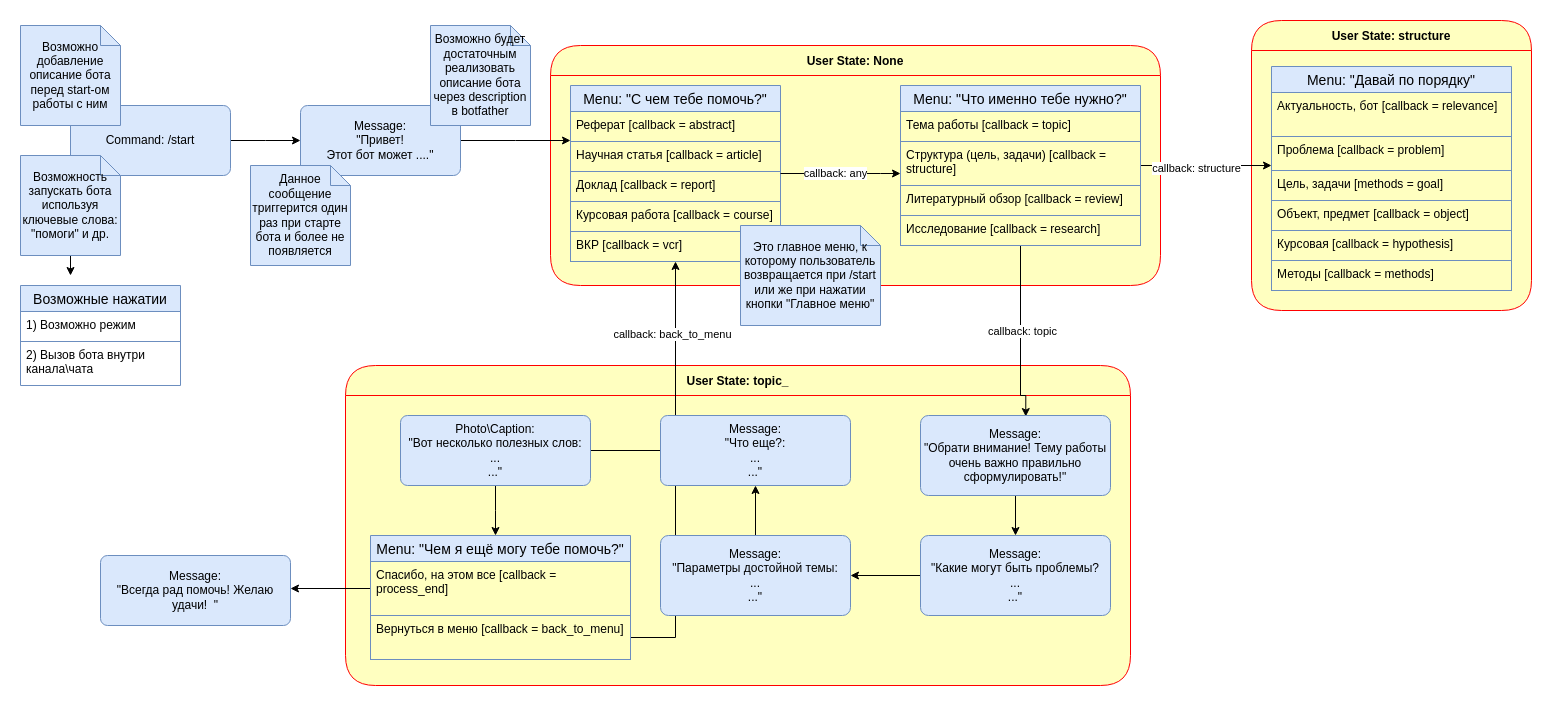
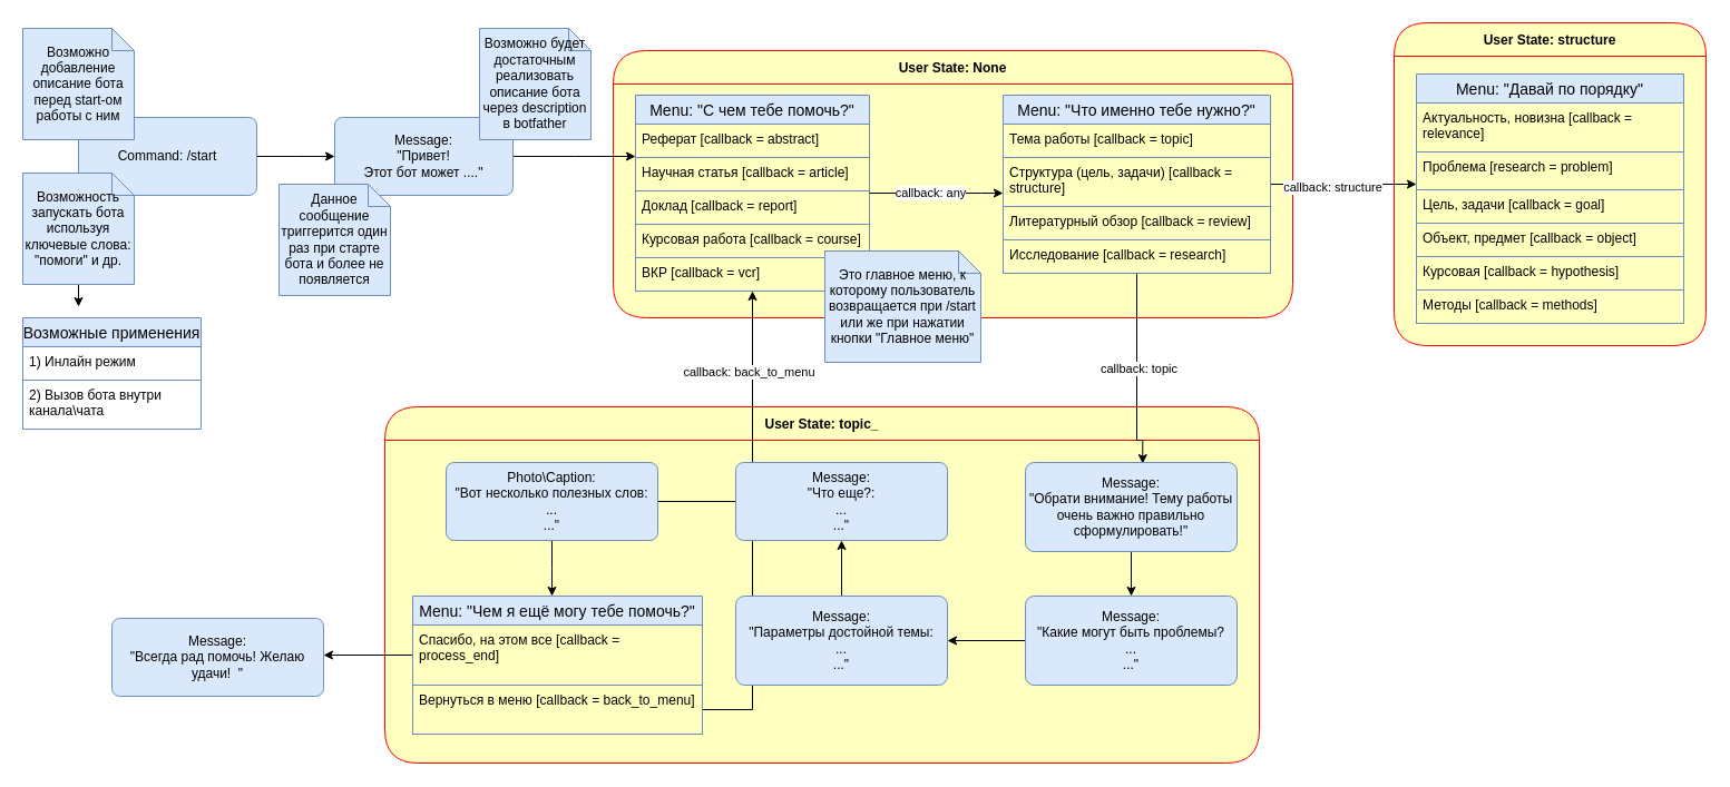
  <mxCell id="0" />
  <mxCell id="1" parent="0" />
  <mxCell id="2" value="User State: topic_" style="swimlane;fontStyle=1;align=center;verticalAlign=middle;childLayout=stackLayout;horizontal=1;startSize=30;horizontalStack=0;resizeParent=0;resizeLast=1;container=0;fontColor=#000000;collapsible=0;rounded=1;arcSize=50;strokeColor=#ff0000;fillColor=#ffffc0;swimlaneFillColor=#ffffc0;dropTarget=0;" vertex="1" parent="1"><mxGeometry x="345" y="365" width="785" height="320" as="geometry" /></mxCell>
  <mxCell id="3" value="User State: None" style="swimlane;fontStyle=1;align=center;verticalAlign=middle;childLayout=stackLayout;horizontal=1;startSize=30;horizontalStack=0;resizeParent=0;resizeLast=1;container=0;fontColor=#000000;collapsible=0;rounded=1;arcSize=50;strokeColor=#ff0000;fillColor=#ffffc0;swimlaneFillColor=#ffffc0;dropTarget=0;" vertex="1" parent="1"><mxGeometry x="550" y="45" width="610" height="240" as="geometry" /></mxCell>
  <mxCell id="4" style="edgeStyle=orthogonalEdgeStyle;rounded=0;orthogonalLoop=1;jettySize=auto;html=1;" edge="1" parent="1" source="57" target="18"><mxGeometry relative="1" as="geometry" /></mxCell>
  <mxCell id="5" value="callback: back_to_menu&lt;br&gt;" style="edgeLabel;html=1;align=center;verticalAlign=middle;resizable=0;points=[];" vertex="1" connectable="0" parent="4"><mxGeometry x="0.658" y="4" relative="1" as="geometry"><mxPoint as="offset" /></mxGeometry></mxCell>
  <mxCell id="6" style="edgeStyle=orthogonalEdgeStyle;rounded=0;orthogonalLoop=1;jettySize=auto;html=1;" edge="1" parent="1" source="7"><mxGeometry relative="1" as="geometry"><mxPoint x="300" y="140" as="targetPoint" /></mxGeometry></mxCell>
  <mxCell id="7" value="Command: /start" style="rounded=1;arcSize=10;whiteSpace=wrap;html=1;align=center;fillColor=#dae8fc;strokeColor=#6c8ebf;gradientColor=none;" parent="1" vertex="1"><mxGeometry x="70" y="105" width="160" height="70" as="geometry" /></mxCell>
  <mxCell id="8" value="Возможно добавление описание бота перед start-ом работы с ним" style="shape=note;size=20;whiteSpace=wrap;html=1;fillColor=#dae8fc;strokeColor=#6c8ebf;" parent="1" vertex="1"><mxGeometry x="20" y="25" width="100" height="100" as="geometry" /></mxCell>
  <mxCell id="9" style="edgeStyle=orthogonalEdgeStyle;rounded=0;orthogonalLoop=1;jettySize=auto;html=1;" parent="1" source="10" edge="1"><mxGeometry relative="1" as="geometry"><mxPoint x="70" y="275" as="targetPoint" /></mxGeometry></mxCell>
  <mxCell id="10" value="Возможность запускать бота используя ключевые слова:&lt;br&gt;&quot;помоги&quot; и др." style="shape=note;size=20;whiteSpace=wrap;html=1;fillColor=#dae8fc;strokeColor=#6c8ebf;" parent="1" vertex="1"><mxGeometry x="20" y="155" width="100" height="100" as="geometry" /></mxCell>
- <mxCell id="11" value="Возможные нажатии" style="swimlane;fontStyle=0;childLayout=stackLayout;horizontal=1;startSize=26;horizontalStack=0;resizeParent=1;resizeParentMax=0;resizeLast=0;collapsible=1;marginBottom=0;align=center;fontSize=14;fillColor=#dae8fc;strokeColor=#6c8ebf;" parent="1" vertex="1"><mxGeometry x="20" y="285" width="160" height="100" as="geometry" /></mxCell>
- <mxCell id="12" value="1) Возможно режим" style="text;strokeColor=#6c8ebf;fillColor=none;spacingLeft=4;spacingRight=4;overflow=hidden;rotatable=0;points=[[0,0.5],[1,0.5]];portConstraint=eastwest;fontSize=12;whiteSpace=wrap;html=1;" parent="11" vertex="1"><mxGeometry y="26" width="160" height="30" as="geometry" /></mxCell>
+ <mxCell id="11" value="Возможные применения" style="swimlane;fontStyle=0;childLayout=stackLayout;horizontal=1;startSize=26;horizontalStack=0;resizeParent=1;resizeParentMax=0;resizeLast=0;collapsible=1;marginBottom=0;align=center;fontSize=14;fillColor=#dae8fc;strokeColor=#6c8ebf;" parent="1" vertex="1"><mxGeometry x="20" y="285" width="160" height="100" as="geometry" /></mxCell>
+ <mxCell id="12" value="1) Инлайн режим" style="text;strokeColor=#6c8ebf;fillColor=none;spacingLeft=4;spacingRight=4;overflow=hidden;rotatable=0;points=[[0,0.5],[1,0.5]];portConstraint=eastwest;fontSize=12;whiteSpace=wrap;html=1;" parent="11" vertex="1"><mxGeometry y="26" width="160" height="30" as="geometry" /></mxCell>
  <mxCell id="13" value="2) Вызов бота внутри канала\чата" style="text;strokeColor=none;fillColor=none;spacingLeft=4;spacingRight=4;overflow=hidden;rotatable=0;points=[[0,0.5],[1,0.5]];portConstraint=eastwest;fontSize=12;whiteSpace=wrap;html=1;" parent="11" vertex="1"><mxGeometry y="56" width="160" height="44" as="geometry" /></mxCell>
  <mxCell id="14" style="edgeStyle=orthogonalEdgeStyle;rounded=0;orthogonalLoop=1;jettySize=auto;html=1;" edge="1" parent="1" source="15"><mxGeometry relative="1" as="geometry"><mxPoint x="570" y="140" as="targetPoint" /></mxGeometry></mxCell>
  <mxCell id="15" value="Message:&lt;br&gt;&quot;Привет!&lt;br&gt;Этот бот может ....&quot;" style="rounded=1;arcSize=10;whiteSpace=wrap;html=1;align=center;fillColor=#dae8fc;strokeColor=#6c8ebf;gradientColor=none;" vertex="1" parent="1"><mxGeometry x="300" y="105" width="160" height="70" as="geometry" /></mxCell>
  <mxCell id="16" value="Данное сообщение триггерится один раз при старте бота и более не появляется" style="shape=note;size=20;whiteSpace=wrap;html=1;fillColor=#dae8fc;strokeColor=#6c8ebf;" vertex="1" parent="1"><mxGeometry x="250" y="165" width="100" height="100" as="geometry" /></mxCell>
  <mxCell id="17" value="Возможно будет достаточным реализовать описание бота через description в botfather" style="shape=note;size=20;whiteSpace=wrap;html=1;fillColor=#dae8fc;strokeColor=#6c8ebf;" vertex="1" parent="1"><mxGeometry x="430" y="25" width="100" height="100" as="geometry" /></mxCell>
  <mxCell id="18" value="Menu: &quot;С чем тебе помочь?&quot;" style="swimlane;fontStyle=0;childLayout=stackLayout;horizontal=1;startSize=26;horizontalStack=0;resizeParent=1;resizeParentMax=0;resizeLast=0;collapsible=1;marginBottom=0;align=center;fontSize=14;fillColor=#dae8fc;strokeColor=#6c8ebf;" vertex="1" parent="1"><mxGeometry x="570" y="85" width="210" height="176" as="geometry" /></mxCell>
  <mxCell id="19" value="Реферат [callback = abstract]" style="text;strokeColor=#6c8ebf;fillColor=none;spacingLeft=4;spacingRight=4;overflow=hidden;rotatable=0;points=[[0,0.5],[1,0.5]];portConstraint=eastwest;fontSize=12;whiteSpace=wrap;html=1;" vertex="1" parent="18"><mxGeometry y="26" width="210" height="30" as="geometry" /></mxCell>
  <mxCell id="20" value="Научная статья [callback = article]" style="text;strokeColor=#6c8ebf;fillColor=none;spacingLeft=4;spacingRight=4;overflow=hidden;rotatable=0;points=[[0,0.5],[1,0.5]];portConstraint=eastwest;fontSize=12;whiteSpace=wrap;html=1;" vertex="1" parent="18"><mxGeometry y="56" width="210" height="30" as="geometry" /></mxCell>
  <mxCell id="21" value="Доклад [callback = report]" style="text;strokeColor=#6c8ebf;fillColor=none;spacingLeft=4;spacingRight=4;overflow=hidden;rotatable=0;points=[[0,0.5],[1,0.5]];portConstraint=eastwest;fontSize=12;whiteSpace=wrap;html=1;" vertex="1" parent="18"><mxGeometry y="86" width="210" height="30" as="geometry" /></mxCell>
  <mxCell id="22" value="Курсовая работа [callback = course]" style="text;strokeColor=#6c8ebf;fillColor=none;spacingLeft=4;spacingRight=4;overflow=hidden;rotatable=0;points=[[0,0.5],[1,0.5]];portConstraint=eastwest;fontSize=12;whiteSpace=wrap;html=1;" vertex="1" parent="18"><mxGeometry y="116" width="210" height="30" as="geometry" /></mxCell>
  <mxCell id="23" value="ВКР [callback = vcr]" style="text;strokeColor=#6c8ebf;fillColor=none;spacingLeft=4;spacingRight=4;overflow=hidden;rotatable=0;points=[[0,0.5],[1,0.5]];portConstraint=eastwest;fontSize=12;whiteSpace=wrap;html=1;" vertex="1" parent="18"><mxGeometry y="146" width="210" height="30" as="geometry" /></mxCell>
  <mxCell id="24" value="Это главное меню, к которому пользователь возвращается при /start или же при нажатии кнопки &quot;Главное меню&quot;" style="shape=note;size=20;whiteSpace=wrap;html=1;fillColor=#dae8fc;strokeColor=#6c8ebf;" vertex="1" parent="1"><mxGeometry x="740" y="225" width="140" height="100" as="geometry" /></mxCell>
  <mxCell id="25" value="User State: structure" style="swimlane;fontStyle=1;align=center;verticalAlign=middle;childLayout=stackLayout;horizontal=1;startSize=30;horizontalStack=0;resizeParent=0;resizeLast=1;container=0;fontColor=#000000;collapsible=0;rounded=1;arcSize=50;strokeColor=#ff0000;fillColor=#ffffc0;swimlaneFillColor=#ffffc0;dropTarget=0;" vertex="1" parent="1"><mxGeometry x="1251" y="20" width="280" height="290" as="geometry" /></mxCell>
  <mxCell id="26" style="edgeStyle=orthogonalEdgeStyle;rounded=0;orthogonalLoop=1;jettySize=auto;html=1;" edge="1" parent="1" source="30" target="35"><mxGeometry relative="1" as="geometry"><mxPoint x="1210" y="165" as="targetPoint" /><Array as="points"><mxPoint x="1210" y="165" /><mxPoint x="1210" y="165" /></Array></mxGeometry></mxCell>
  <mxCell id="27" value="callback: structure&lt;br&gt;" style="edgeLabel;html=1;align=center;verticalAlign=middle;resizable=0;points=[];" vertex="1" connectable="0" parent="26"><mxGeometry x="-0.162" y="-2" relative="1" as="geometry"><mxPoint as="offset" /></mxGeometry></mxCell>
  <mxCell id="28" style="edgeStyle=orthogonalEdgeStyle;rounded=0;orthogonalLoop=1;jettySize=auto;html=1;entryX=0.554;entryY=0.013;entryDx=0;entryDy=0;entryPerimeter=0;" edge="1" parent="1" source="30" target="45"><mxGeometry relative="1" as="geometry"><mxPoint x="1020" y="355" as="targetPoint" /><Array as="points"><mxPoint x="1020" y="395" /><mxPoint x="1025" y="395" /></Array></mxGeometry></mxCell>
  <mxCell id="29" value="callback: topic&lt;br&gt;" style="edgeLabel;html=1;align=center;verticalAlign=middle;resizable=0;points=[];" vertex="1" connectable="0" parent="28"><mxGeometry x="-0.041" y="1" relative="1" as="geometry"><mxPoint as="offset" /></mxGeometry></mxCell>
  <mxCell id="30" value="Menu: &quot;Что именно тебе нужно?&quot;" style="swimlane;fontStyle=0;childLayout=stackLayout;horizontal=1;startSize=26;horizontalStack=0;resizeParent=1;resizeParentMax=0;resizeLast=0;collapsible=1;marginBottom=0;align=center;fontSize=14;fillColor=#dae8fc;strokeColor=#6c8ebf;" vertex="1" parent="1"><mxGeometry x="900" y="85" width="240" height="160" as="geometry" /></mxCell>
  <mxCell id="31" value="Тема работы [callback = topic]" style="text;strokeColor=#6c8ebf;fillColor=none;spacingLeft=4;spacingRight=4;overflow=hidden;rotatable=0;points=[[0,0.5],[1,0.5]];portConstraint=eastwest;fontSize=12;whiteSpace=wrap;html=1;" vertex="1" parent="30"><mxGeometry y="26" width="240" height="30" as="geometry" /></mxCell>
  <mxCell id="32" value="Структура (цель, задачи) [callback = structure]" style="text;strokeColor=#6c8ebf;fillColor=none;spacingLeft=4;spacingRight=4;overflow=hidden;rotatable=0;points=[[0,0.5],[1,0.5]];portConstraint=eastwest;fontSize=12;whiteSpace=wrap;html=1;" vertex="1" parent="30"><mxGeometry y="56" width="240" height="44" as="geometry" /></mxCell>
  <mxCell id="33" value="Литературный обзор [callback = review]" style="text;strokeColor=#6c8ebf;fillColor=none;spacingLeft=4;spacingRight=4;overflow=hidden;rotatable=0;points=[[0,0.5],[1,0.5]];portConstraint=eastwest;fontSize=12;whiteSpace=wrap;html=1;" vertex="1" parent="30"><mxGeometry y="100" width="240" height="30" as="geometry" /></mxCell>
  <mxCell id="34" value="Исследование [callback = research]&amp;nbsp;" style="text;strokeColor=#6c8ebf;fillColor=none;spacingLeft=4;spacingRight=4;overflow=hidden;rotatable=0;points=[[0,0.5],[1,0.5]];portConstraint=eastwest;fontSize=12;whiteSpace=wrap;html=1;" vertex="1" parent="30"><mxGeometry y="130" width="240" height="30" as="geometry" /></mxCell>
  <mxCell id="35" value="Menu: &quot;Давай по порядку&quot;" style="swimlane;fontStyle=0;childLayout=stackLayout;horizontal=1;startSize=26;horizontalStack=0;resizeParent=1;resizeParentMax=0;resizeLast=0;collapsible=1;marginBottom=0;align=center;fontSize=14;fillColor=#dae8fc;strokeColor=#6c8ebf;" vertex="1" parent="1"><mxGeometry x="1271" y="66" width="240" height="224" as="geometry" /></mxCell>
- <mxCell id="36" value="Актуальность, бот [callback = relevance]&amp;nbsp;" style="text;strokeColor=#6c8ebf;fillColor=none;spacingLeft=4;spacingRight=4;overflow=hidden;rotatable=0;points=[[0,0.5],[1,0.5]];portConstraint=eastwest;fontSize=12;whiteSpace=wrap;html=1;" vertex="1" parent="35"><mxGeometry y="26" width="240" height="44" as="geometry" /></mxCell>
- <mxCell id="37" value="Проблема [callback = problem]" style="text;strokeColor=#6c8ebf;fillColor=none;spacingLeft=4;spacingRight=4;overflow=hidden;rotatable=0;points=[[0,0.5],[1,0.5]];portConstraint=eastwest;fontSize=12;whiteSpace=wrap;html=1;" vertex="1" parent="35"><mxGeometry y="70" width="240" height="34" as="geometry" /></mxCell>
- <mxCell id="38" value="Цель, задачи [methods = goal]" style="text;strokeColor=#6c8ebf;fillColor=none;spacingLeft=4;spacingRight=4;overflow=hidden;rotatable=0;points=[[0,0.5],[1,0.5]];portConstraint=eastwest;fontSize=12;whiteSpace=wrap;html=1;" vertex="1" parent="35"><mxGeometry y="104" width="240" height="30" as="geometry" /></mxCell>
+ <mxCell id="36" value="Актуальность, новизна [callback = relevance]&amp;nbsp;" style="text;strokeColor=#6c8ebf;fillColor=none;spacingLeft=4;spacingRight=4;overflow=hidden;rotatable=0;points=[[0,0.5],[1,0.5]];portConstraint=eastwest;fontSize=12;whiteSpace=wrap;html=1;" vertex="1" parent="35"><mxGeometry y="26" width="240" height="44" as="geometry" /></mxCell>
+ <mxCell id="37" value="Проблема [research = problem]" style="text;strokeColor=#6c8ebf;fillColor=none;spacingLeft=4;spacingRight=4;overflow=hidden;rotatable=0;points=[[0,0.5],[1,0.5]];portConstraint=eastwest;fontSize=12;whiteSpace=wrap;html=1;" vertex="1" parent="35"><mxGeometry y="70" width="240" height="34" as="geometry" /></mxCell>
+ <mxCell id="38" value="Цель, задачи [callback = goal]" style="text;strokeColor=#6c8ebf;fillColor=none;spacingLeft=4;spacingRight=4;overflow=hidden;rotatable=0;points=[[0,0.5],[1,0.5]];portConstraint=eastwest;fontSize=12;whiteSpace=wrap;html=1;" vertex="1" parent="35"><mxGeometry y="104" width="240" height="30" as="geometry" /></mxCell>
  <mxCell id="39" value="Объект, предмет [callback = object]" style="text;strokeColor=#6c8ebf;fillColor=none;spacingLeft=4;spacingRight=4;overflow=hidden;rotatable=0;points=[[0,0.5],[1,0.5]];portConstraint=eastwest;fontSize=12;whiteSpace=wrap;html=1;" vertex="1" parent="35"><mxGeometry y="134" width="240" height="30" as="geometry" /></mxCell>
  <mxCell id="40" value="Курсовая [callback =&amp;nbsp;hypothesis]" style="text;strokeColor=#6c8ebf;fillColor=none;spacingLeft=4;spacingRight=4;overflow=hidden;rotatable=0;points=[[0,0.5],[1,0.5]];portConstraint=eastwest;fontSize=12;whiteSpace=wrap;html=1;" vertex="1" parent="35"><mxGeometry y="164" width="240" height="30" as="geometry" /></mxCell>
  <mxCell id="41" value="Методы [callback = methods]" style="text;strokeColor=#6c8ebf;fillColor=none;spacingLeft=4;spacingRight=4;overflow=hidden;rotatable=0;points=[[0,0.5],[1,0.5]];portConstraint=eastwest;fontSize=12;whiteSpace=wrap;html=1;" vertex="1" parent="35"><mxGeometry y="194" width="240" height="30" as="geometry" /></mxCell>
  <mxCell id="42" style="edgeStyle=orthogonalEdgeStyle;rounded=0;orthogonalLoop=1;jettySize=auto;html=1;" edge="1" parent="1" source="18" target="30"><mxGeometry relative="1" as="geometry"><mxPoint x="900" y="173" as="targetPoint" /><Array as="points"><mxPoint x="880" y="173" /><mxPoint x="880" y="173" /></Array></mxGeometry></mxCell>
  <mxCell id="43" value="callback: any" style="edgeLabel;html=1;align=center;verticalAlign=middle;resizable=0;points=[];" vertex="1" connectable="0" parent="42"><mxGeometry x="-0.099" y="1" relative="1" as="geometry"><mxPoint as="offset" /></mxGeometry></mxCell>
  <mxCell id="44" style="edgeStyle=orthogonalEdgeStyle;rounded=0;orthogonalLoop=1;jettySize=auto;html=1;entryX=0.5;entryY=0;entryDx=0;entryDy=0;" edge="1" parent="1" source="45" target="47"><mxGeometry relative="1" as="geometry" /></mxCell>
  <mxCell id="45" value="Message:&lt;br&gt;&quot;Обрати внимание! Тему работы очень важно правильно сформулировать!&quot;" style="rounded=1;arcSize=10;whiteSpace=wrap;html=1;align=center;fillColor=#dae8fc;strokeColor=#6c8ebf;gradientColor=none;" vertex="1" parent="1"><mxGeometry x="920" y="415" width="190" height="80" as="geometry" /></mxCell>
  <mxCell id="46" style="edgeStyle=orthogonalEdgeStyle;rounded=0;orthogonalLoop=1;jettySize=auto;html=1;" edge="1" parent="1" source="47"><mxGeometry relative="1" as="geometry"><mxPoint x="850" y="575" as="targetPoint" /></mxGeometry></mxCell>
  <mxCell id="47" value="Message:&lt;br&gt;&quot;Какие могут быть проблемы?&lt;br&gt;...&lt;br&gt;...&quot;" style="rounded=1;arcSize=10;whiteSpace=wrap;html=1;align=center;fillColor=#dae8fc;strokeColor=#6c8ebf;gradientColor=none;" vertex="1" parent="1"><mxGeometry x="920" y="535" width="190" height="80" as="geometry" /></mxCell>
  <mxCell id="48" style="edgeStyle=orthogonalEdgeStyle;rounded=0;orthogonalLoop=1;jettySize=auto;html=1;entryX=0.5;entryY=1;entryDx=0;entryDy=0;" edge="1" parent="1" source="49" target="51"><mxGeometry relative="1" as="geometry" /></mxCell>
  <mxCell id="49" value="Message:&lt;br&gt;&quot;Параметры достойной темы:&lt;br&gt;...&lt;br&gt;...&quot;" style="rounded=1;arcSize=10;whiteSpace=wrap;html=1;align=center;fillColor=#dae8fc;strokeColor=#6c8ebf;gradientColor=none;" vertex="1" parent="1"><mxGeometry x="660" y="535" width="190" height="80" as="geometry" /></mxCell>
  <mxCell id="50" style="edgeStyle=orthogonalEdgeStyle;rounded=0;orthogonalLoop=1;jettySize=auto;html=1;" edge="1" parent="1" source="51"><mxGeometry relative="1" as="geometry"><mxPoint x="580" y="450" as="targetPoint" /></mxGeometry></mxCell>
  <mxCell id="51" value="Message:&lt;br&gt;&quot;Что еще?:&lt;br&gt;...&lt;br&gt;...&quot;" style="rounded=1;arcSize=10;whiteSpace=wrap;html=1;align=center;fillColor=#dae8fc;strokeColor=#6c8ebf;gradientColor=none;" vertex="1" parent="1"><mxGeometry x="660" y="415" width="190" height="70" as="geometry" /></mxCell>
  <mxCell id="52" style="edgeStyle=orthogonalEdgeStyle;rounded=0;orthogonalLoop=1;jettySize=auto;html=1;entryX=0.5;entryY=0;entryDx=0;entryDy=0;" edge="1" parent="1" source="53"><mxGeometry relative="1" as="geometry"><mxPoint x="495" y="535" as="targetPoint" /></mxGeometry></mxCell>
  <mxCell id="53" value="Photo\Caption:&lt;br&gt;&quot;Вот несколько полезных слов:&lt;br&gt;...&lt;br&gt;...&quot;" style="rounded=1;arcSize=10;whiteSpace=wrap;html=1;align=center;fillColor=#dae8fc;strokeColor=#6c8ebf;gradientColor=none;" vertex="1" parent="1"><mxGeometry x="400" y="415" width="190" height="70" as="geometry" /></mxCell>
  <mxCell id="54" value="Menu: &quot;Чем я ещё могу тебе помочь?&quot;" style="swimlane;fontStyle=0;childLayout=stackLayout;horizontal=1;startSize=26;horizontalStack=0;resizeParent=1;resizeParentMax=0;resizeLast=0;collapsible=1;marginBottom=0;align=center;fontSize=14;fillColor=#dae8fc;strokeColor=#6c8ebf;" vertex="1" parent="1"><mxGeometry x="370" y="535" width="260" height="124" as="geometry" /></mxCell>
  <mxCell id="55" style="edgeStyle=orthogonalEdgeStyle;rounded=0;orthogonalLoop=1;jettySize=auto;html=1;" edge="1" parent="54" source="56"><mxGeometry relative="1" as="geometry"><mxPoint x="-80" y="53.0" as="targetPoint" /></mxGeometry></mxCell>
  <mxCell id="56" value="Спасибо, на этом все [callback = process_end]" style="text;strokeColor=#6c8ebf;fillColor=none;spacingLeft=4;spacingRight=4;overflow=hidden;rotatable=0;points=[[0,0.5],[1,0.5]];portConstraint=eastwest;fontSize=12;whiteSpace=wrap;html=1;" vertex="1" parent="54"><mxGeometry y="26" width="260" height="54" as="geometry" /></mxCell>
  <mxCell id="57" value="Вернуться в меню [callback = back_to_menu]" style="text;strokeColor=#6c8ebf;fillColor=none;spacingLeft=4;spacingRight=4;overflow=hidden;rotatable=0;points=[[0,0.5],[1,0.5]];portConstraint=eastwest;fontSize=12;whiteSpace=wrap;html=1;" vertex="1" parent="54"><mxGeometry y="80" width="260" height="44" as="geometry" /></mxCell>
  <mxCell id="58" value="Message:&lt;br&gt;&quot;Всегда рад помочь! Желаю удачи!&amp;nbsp; &quot;" style="rounded=1;arcSize=10;whiteSpace=wrap;html=1;align=center;fillColor=#dae8fc;strokeColor=#6c8ebf;gradientColor=none;" vertex="1" parent="1"><mxGeometry x="100" y="555" width="190" height="70" as="geometry" /></mxCell>
